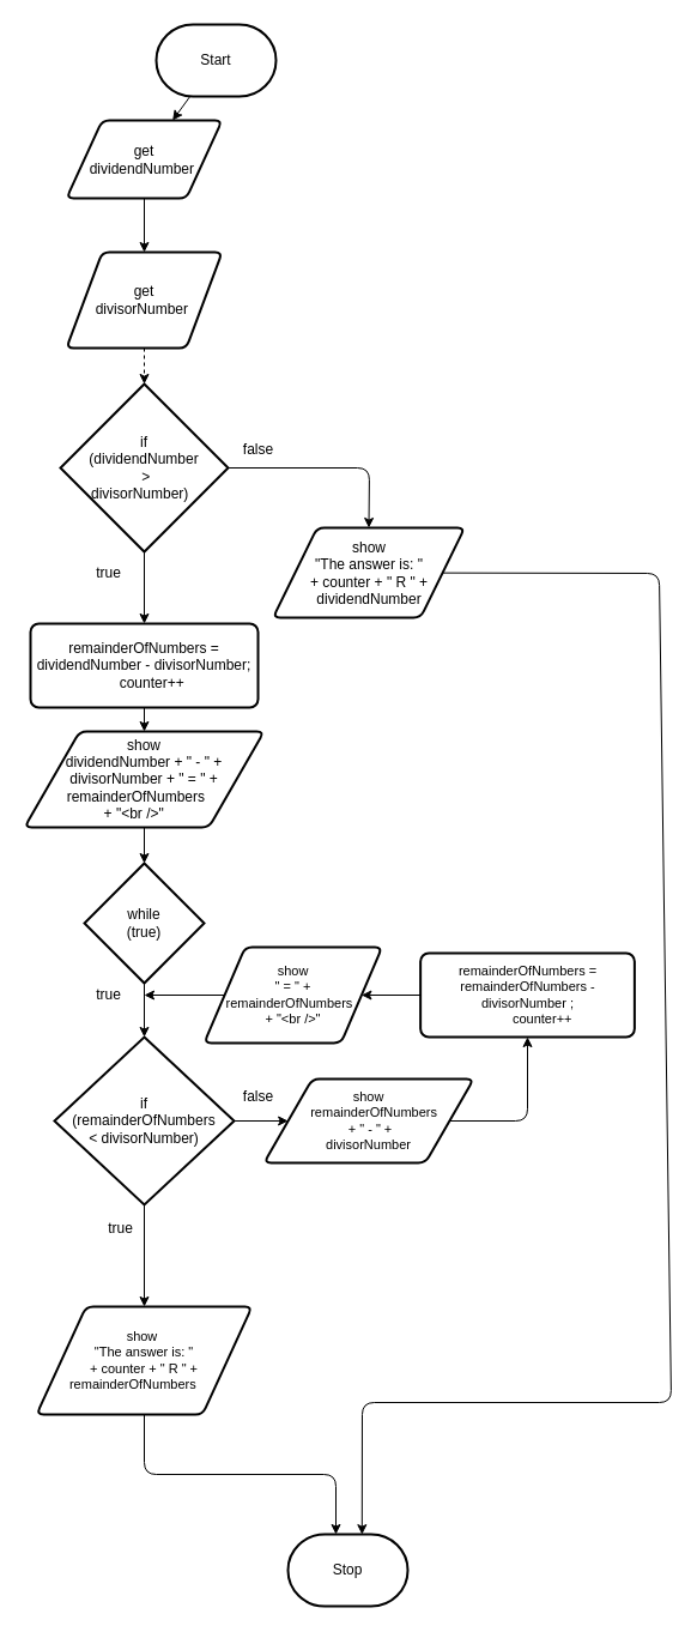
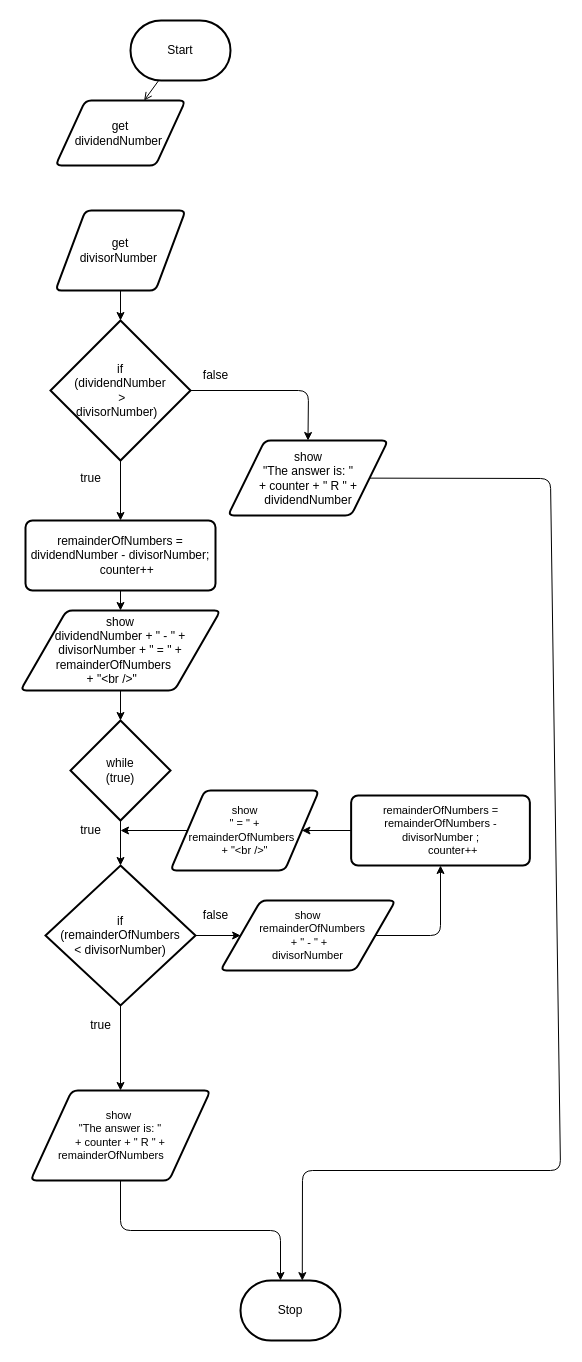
  <mxCell id="0" />
  <mxCell id="1" parent="0" />
- <mxCell id="2" style="edgeStyle=none;html=1;" parent="1" source="3" target="6" edge="1"><mxGeometry relative="1" as="geometry" /></mxCell>
+ <mxCell id="2" style="edgeStyle=none;html=1;endArrow=open;" parent="1" source="3" target="6" edge="1"><mxGeometry relative="1" as="geometry" /></mxCell>
  <mxCell id="3" value="Start" style="strokeWidth=2;html=1;shape=mxgraph.flowchart.terminator;whiteSpace=wrap;" parent="1" vertex="1"><mxGeometry x="130" y="20" width="100" height="60" as="geometry" /></mxCell>
  <mxCell id="4" value="Stop" style="strokeWidth=2;html=1;shape=mxgraph.flowchart.terminator;whiteSpace=wrap;" parent="1" vertex="1"><mxGeometry x="240" y="1280" width="100" height="60" as="geometry" /></mxCell>
- <mxCell id="5" style="edgeStyle=none;html=1;" parent="1" source="6" target="8" edge="1"><mxGeometry relative="1" as="geometry" /></mxCell>
  <mxCell id="6" value="get&lt;br&gt;dividendNumber&amp;nbsp;" style="shape=parallelogram;html=1;strokeWidth=2;perimeter=parallelogramPerimeter;whiteSpace=wrap;rounded=1;arcSize=12;size=0.23;" parent="1" vertex="1"><mxGeometry x="55" y="100" width="130" height="65" as="geometry" /></mxCell>
- <mxCell id="7" style="edgeStyle=none;html=1;dashed=1;" parent="1" source="8" target="11" edge="1"><mxGeometry relative="1" as="geometry" /></mxCell>
+ <mxCell id="7" style="edgeStyle=none;html=1;" parent="1" source="8" target="11" edge="1"><mxGeometry relative="1" as="geometry" /></mxCell>
  <mxCell id="8" value="get&lt;br&gt;divisorNumber&amp;nbsp;" style="shape=parallelogram;html=1;strokeWidth=2;perimeter=parallelogramPerimeter;whiteSpace=wrap;rounded=1;arcSize=12;size=0.23;" parent="1" vertex="1"><mxGeometry x="55" y="210" width="130" height="80" as="geometry" /></mxCell>
  <mxCell id="9" style="edgeStyle=none;html=1;" edge="1" parent="1" source="11" target="13"><mxGeometry relative="1" as="geometry" /></mxCell>
  <mxCell id="10" style="edgeStyle=none;html=1;entryX=0.5;entryY=0;entryDx=0;entryDy=0;fontSize=12;" edge="1" parent="1" source="11" target="34"><mxGeometry relative="1" as="geometry"><Array as="points"><mxPoint x="308" y="390" /></Array></mxGeometry></mxCell>
  <mxCell id="11" value="if &lt;br&gt;(dividendNumber&lt;br&gt;&amp;nbsp;&amp;gt; &lt;br&gt;divisorNumber)&amp;nbsp;&amp;nbsp;" style="strokeWidth=2;html=1;shape=mxgraph.flowchart.decision;whiteSpace=wrap;" parent="1" vertex="1"><mxGeometry x="50" y="320" width="140" height="140" as="geometry" /></mxCell>
  <mxCell id="12" style="edgeStyle=none;html=1;" edge="1" parent="1" source="13" target="15"><mxGeometry relative="1" as="geometry" /></mxCell>
  <mxCell id="13" value="&lt;div&gt;remainderOfNumbers = dividendNumber - divisorNumber;&lt;/div&gt;&lt;div&gt;&amp;nbsp; &amp;nbsp; counter++&lt;/div&gt;" style="rounded=1;whiteSpace=wrap;html=1;absoluteArcSize=1;arcSize=14;strokeWidth=2;" parent="1" vertex="1"><mxGeometry x="25" y="520" width="190" height="70" as="geometry" /></mxCell>
  <mxCell id="14" style="edgeStyle=none;html=1;" edge="1" parent="1" source="15" target="17"><mxGeometry relative="1" as="geometry" /></mxCell>
  <mxCell id="15" value="show&lt;br&gt;dividendNumber + &quot; - &quot; +&lt;br&gt;divisorNumber + &quot; = &quot; +&lt;br&gt;&amp;nbsp;remainderOfNumbers&amp;nbsp; &amp;nbsp; &amp;nbsp;&lt;br&gt;+ &quot;&amp;lt;br /&amp;gt;&quot;&amp;nbsp; &amp;nbsp; &amp;nbsp;" style="shape=parallelogram;html=1;strokeWidth=2;perimeter=parallelogramPerimeter;whiteSpace=wrap;rounded=1;arcSize=12;size=0.23;" vertex="1" parent="1"><mxGeometry x="20" y="610" width="200" height="80" as="geometry" /></mxCell>
  <mxCell id="16" style="edgeStyle=none;html=1;" edge="1" parent="1" source="17" target="20"><mxGeometry relative="1" as="geometry" /></mxCell>
  <mxCell id="17" value="while&lt;br&gt;(true)" style="strokeWidth=2;html=1;shape=mxgraph.flowchart.decision;whiteSpace=wrap;" vertex="1" parent="1"><mxGeometry x="70" y="720" width="100" height="100" as="geometry" /></mxCell>
  <mxCell id="18" style="edgeStyle=none;html=1;fontSize=11;" edge="1" parent="1" source="20" target="24"><mxGeometry relative="1" as="geometry" /></mxCell>
  <mxCell id="19" style="edgeStyle=none;html=1;fontSize=11;" edge="1" parent="1" source="20" target="28"><mxGeometry relative="1" as="geometry" /></mxCell>
  <mxCell id="20" value="if&lt;br&gt;(remainderOfNumbers &lt;br&gt;&amp;lt; divisorNumber)" style="strokeWidth=2;html=1;shape=mxgraph.flowchart.decision;whiteSpace=wrap;" vertex="1" parent="1"><mxGeometry x="45" y="865" width="150" height="140" as="geometry" /></mxCell>
  <mxCell id="21" value="true" style="text;html=1;align=center;verticalAlign=middle;resizable=0;points=[];autosize=1;strokeColor=none;fillColor=none;" vertex="1" parent="1"><mxGeometry x="70" y="462.5" width="40" height="30" as="geometry" /></mxCell>
  <mxCell id="22" value="true" style="text;html=1;align=center;verticalAlign=middle;resizable=0;points=[];autosize=1;strokeColor=none;fillColor=none;" vertex="1" parent="1"><mxGeometry x="70" y="815" width="40" height="30" as="geometry" /></mxCell>
  <mxCell id="23" style="edgeStyle=none;html=1;fontSize=12;" edge="1" parent="1" source="24"><mxGeometry relative="1" as="geometry"><mxPoint x="280" y="1280" as="targetPoint" /><Array as="points"><mxPoint x="120" y="1230" /><mxPoint x="280" y="1230" /></Array></mxGeometry></mxCell>
  <mxCell id="24" value="show&amp;nbsp;&lt;br&gt;&quot;The answer is: &quot; &lt;br&gt;+ counter + &quot; R &quot; + remainderOfNumbers&amp;nbsp; &amp;nbsp; &amp;nbsp;&amp;nbsp;" style="shape=parallelogram;html=1;strokeWidth=2;perimeter=parallelogramPerimeter;whiteSpace=wrap;rounded=1;arcSize=12;size=0.23;fontSize=11;" vertex="1" parent="1"><mxGeometry x="30" y="1090" width="180" height="90" as="geometry" /></mxCell>
  <mxCell id="25" style="edgeStyle=none;html=1;fontSize=11;" edge="1" parent="1" source="26" target="30"><mxGeometry relative="1" as="geometry" /></mxCell>
  <mxCell id="26" value="&lt;div&gt;remainderOfNumbers = remainderOfNumbers - divisorNumber ;&lt;/div&gt;&lt;div&gt;&amp;nbsp; &amp;nbsp; &amp;nbsp; &amp;nbsp; counter++&lt;/div&gt;" style="rounded=1;whiteSpace=wrap;html=1;absoluteArcSize=1;arcSize=14;strokeWidth=2;fontSize=11;" vertex="1" parent="1"><mxGeometry x="350.63" y="795" width="178.75" height="70" as="geometry" /></mxCell>
  <mxCell id="27" style="edgeStyle=none;html=1;entryX=0.5;entryY=1;entryDx=0;entryDy=0;fontSize=11;" edge="1" parent="1" source="28" target="26"><mxGeometry relative="1" as="geometry"><Array as="points"><mxPoint x="440" y="935" /></Array></mxGeometry></mxCell>
  <mxCell id="28" value="show&lt;br&gt;&amp;nbsp; &amp;nbsp;remainderOfNumbers&lt;br&gt;&amp;nbsp;+ &quot; - &quot; + &lt;br&gt;divisorNumber" style="shape=parallelogram;html=1;strokeWidth=2;perimeter=parallelogramPerimeter;whiteSpace=wrap;rounded=1;arcSize=12;size=0.23;fontSize=11;" vertex="1" parent="1"><mxGeometry x="220" y="900" width="175" height="70" as="geometry" /></mxCell>
  <mxCell id="29" style="edgeStyle=none;html=1;fontSize=11;" edge="1" parent="1" source="30"><mxGeometry relative="1" as="geometry"><mxPoint x="120" y="830" as="targetPoint" /></mxGeometry></mxCell>
  <mxCell id="30" value="show&lt;br&gt;&quot; = &quot; + &lt;br&gt;remainderOfNumbers&amp;nbsp;&amp;nbsp;&lt;br&gt;+ &quot;&amp;lt;br /&amp;gt;&quot;" style="shape=parallelogram;html=1;strokeWidth=2;perimeter=parallelogramPerimeter;whiteSpace=wrap;rounded=1;arcSize=12;size=0.23;fontSize=11;" vertex="1" parent="1"><mxGeometry x="170" y="790" width="148.5" height="80" as="geometry" /></mxCell>
  <mxCell id="31" value="&lt;font style=&quot;font-size: 12px;&quot;&gt;true&lt;/font&gt;" style="text;html=1;align=center;verticalAlign=middle;resizable=0;points=[];autosize=1;strokeColor=none;fillColor=none;fontSize=11;" vertex="1" parent="1"><mxGeometry x="80" y="1010" width="40" height="30" as="geometry" /></mxCell>
  <mxCell id="32" value="false" style="text;html=1;align=center;verticalAlign=middle;resizable=0;points=[];autosize=1;strokeColor=none;fillColor=none;fontSize=12;" vertex="1" parent="1"><mxGeometry x="190" y="900" width="50" height="30" as="geometry" /></mxCell>
  <mxCell id="33" style="edgeStyle=none;html=1;entryX=0.618;entryY=0.002;entryDx=0;entryDy=0;entryPerimeter=0;fontSize=12;" edge="1" parent="1" source="34" target="4"><mxGeometry relative="1" as="geometry"><Array as="points"><mxPoint x="550" y="478" /><mxPoint x="560" y="1170" /><mxPoint x="302" y="1170" /></Array></mxGeometry></mxCell>
  <mxCell id="34" value="show&lt;br&gt;&quot;The answer is: &quot; &lt;br&gt;+ counter + &quot; R &quot; + dividendNumber" style="shape=parallelogram;html=1;strokeWidth=2;perimeter=parallelogramPerimeter;whiteSpace=wrap;rounded=1;arcSize=12;size=0.23;fontSize=12;" vertex="1" parent="1"><mxGeometry x="227.5" y="440" width="160" height="75" as="geometry" /></mxCell>
  <mxCell id="35" value="false" style="text;html=1;align=center;verticalAlign=middle;resizable=0;points=[];autosize=1;strokeColor=none;fillColor=none;fontSize=12;" vertex="1" parent="1"><mxGeometry x="190" y="360" width="50" height="30" as="geometry" /></mxCell>
